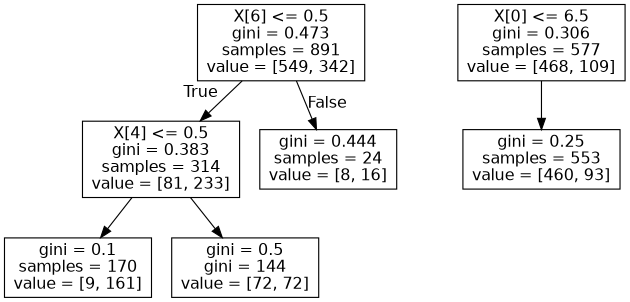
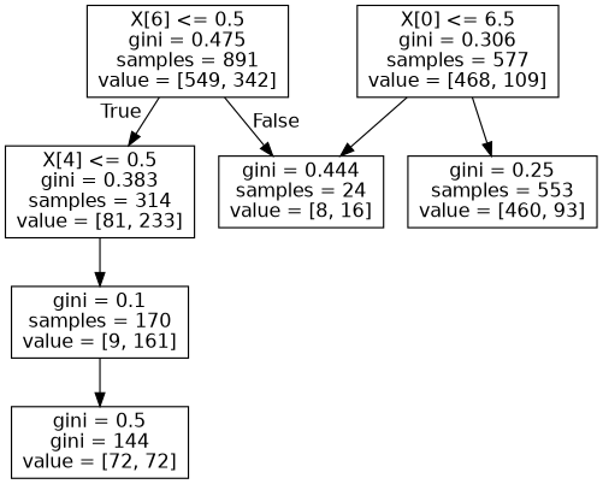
  digraph {
    node [fontname=helvetica shape=box]
    edge [fontname=helvetica]
-   n1 [label="X[6] <= 0.5\ngini = 0.473\nsamples = 891\nvalue = [549, 342]"]
+   n1 [label="X[6] <= 0.5\ngini = 0.475\nsamples = 891\nvalue = [549, 342]"]
    n2 [label="X[4] <= 0.5\ngini = 0.383\nsamples = 314\nvalue = [81, 233]"]
    n3 [label="gini = 0.444\nsamples = 24\nvalue = [8, 16]"]
    n4 [label="gini = 0.1\nsamples = 170\nvalue = [9, 161]"]
    n5 [label="gini = 0.5\ngini = 144\nvalue = [72, 72]"]
    n6 [label="X[0] <= 6.5\ngini = 0.306\nsamples = 577\nvalue = [468, 109]"]
    n7 [label="gini = 0.25\nsamples = 553\nvalue = [460, 93]"]
    n1 -> n2 [headlabel=True labelangle=45 labeldistance=2.5]
    n1 -> n3 [headlabel=False labelangle=-45 labeldistance=2.5]
    n2 -> n4
-   n2 -> n5
+   n4 -> n5
+   n6 -> n3
    n6 -> n7
  }
